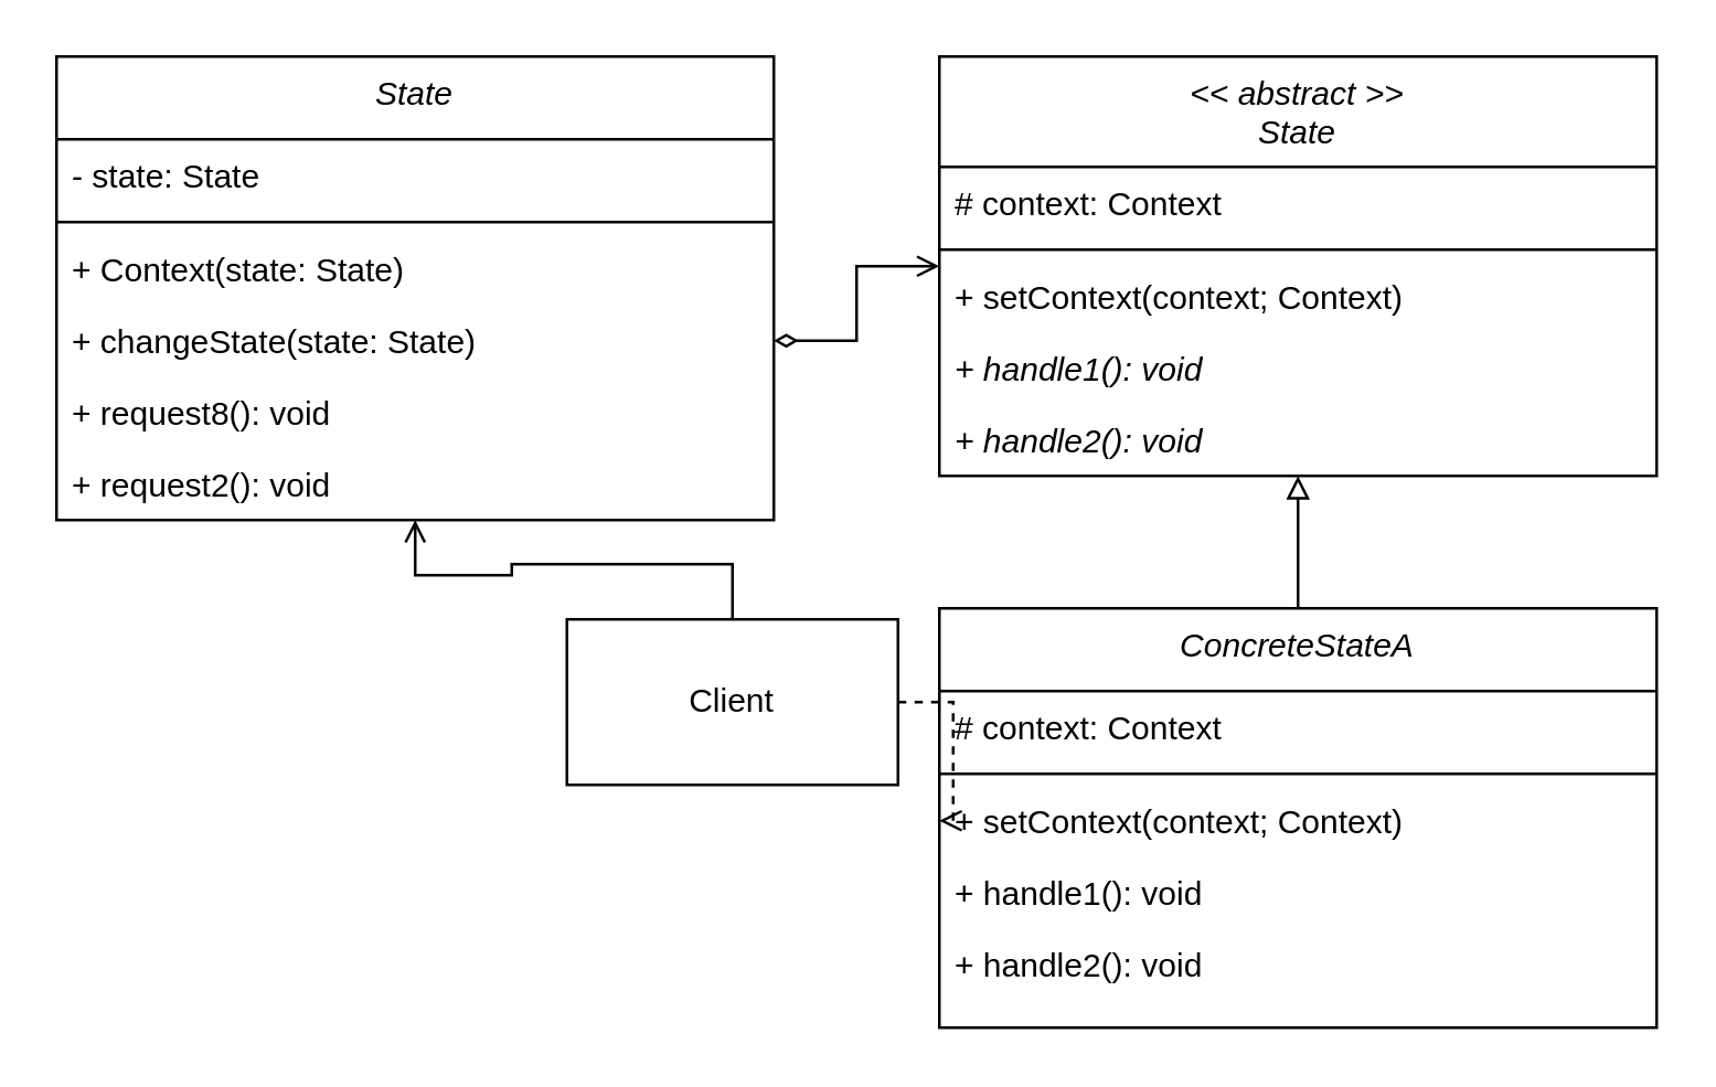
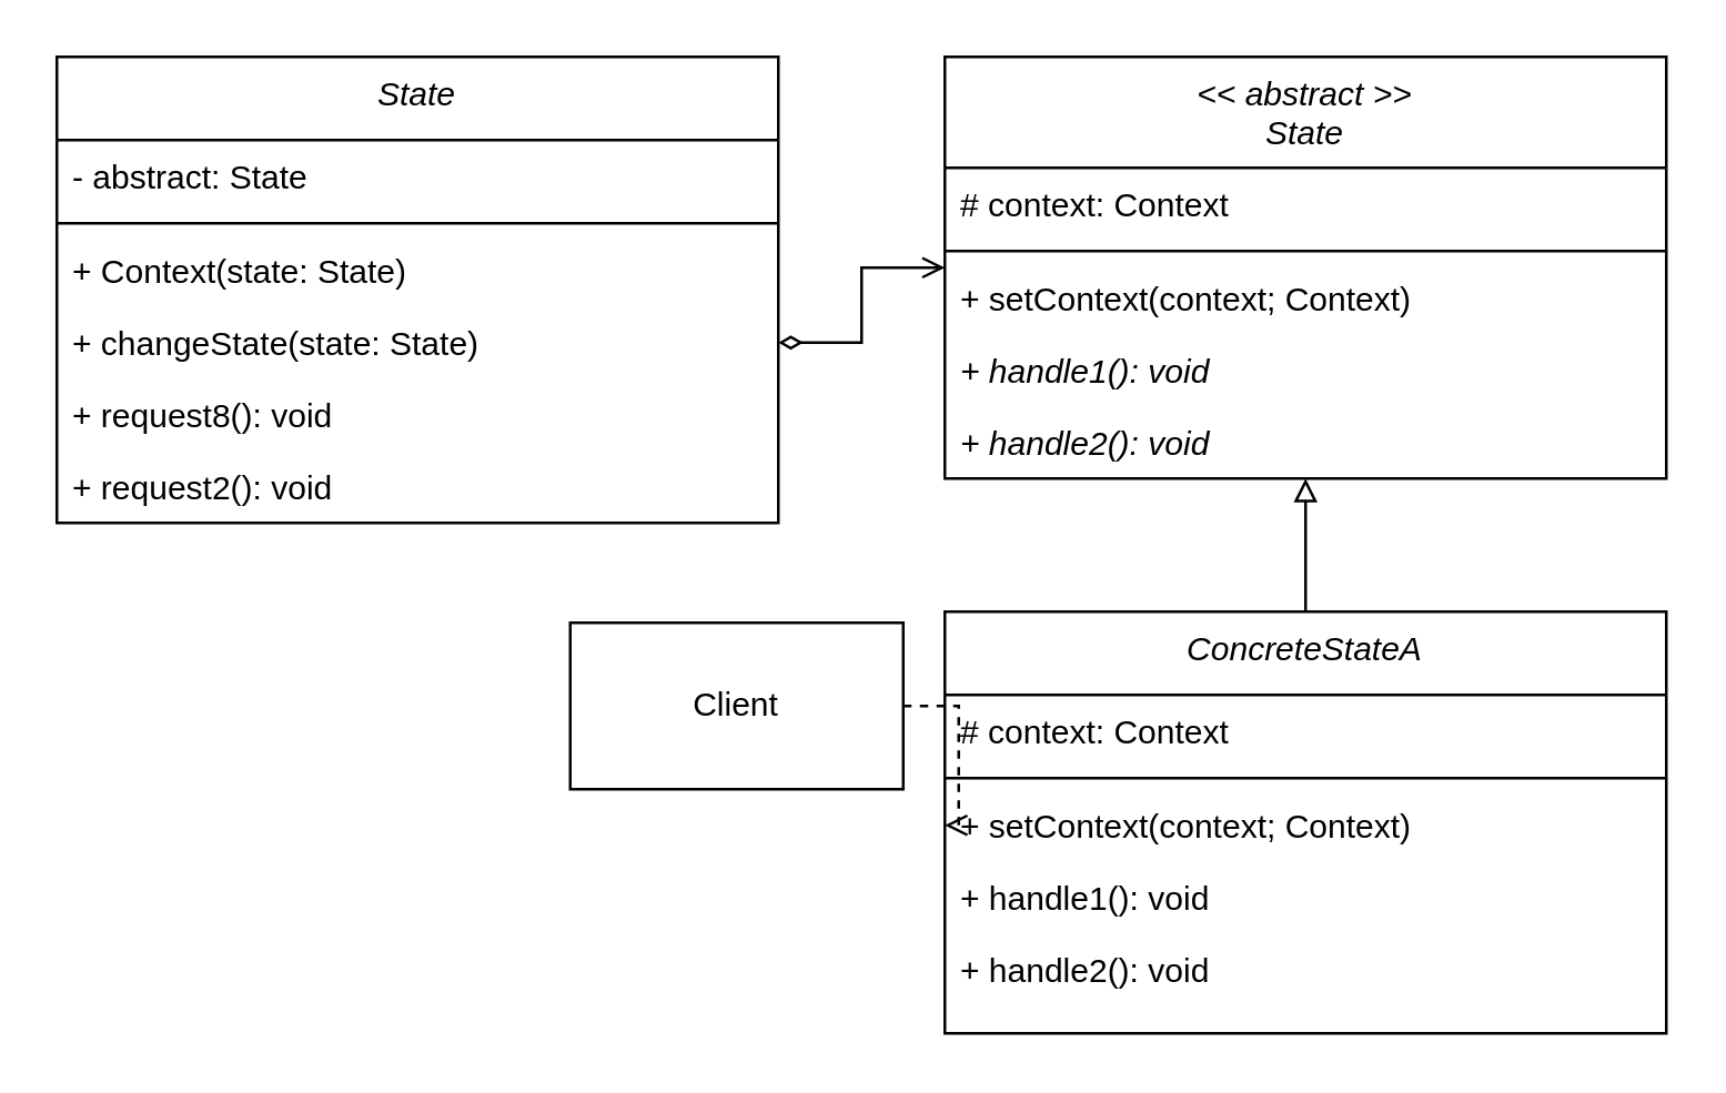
  <mxCell id="0" />
  <mxCell id="1" parent="0" />
  <mxCell id="2" value="State" style="swimlane;fontStyle=2;align=center;verticalAlign=top;childLayout=stackLayout;horizontal=1;startSize=30;horizontalStack=0;resizeParent=1;resizeLast=0;collapsible=1;marginBottom=0;rounded=0;shadow=0;strokeWidth=1;swimlaneLine=1;" vertex="1" parent="1"><mxGeometry x="20" y="20" width="260" height="168" as="geometry"><mxRectangle x="230" y="140" width="160" height="26" as="alternateBounds" /></mxGeometry></mxCell>
- <mxCell id="3" value="- state: State" style="text;align=left;verticalAlign=top;spacingLeft=4;spacingRight=4;overflow=hidden;rotatable=0;points=[[0,0.5],[1,0.5]];portConstraint=eastwest;" vertex="1" parent="2"><mxGeometry y="30" width="260" height="26" as="geometry" /></mxCell>
+ <mxCell id="3" value="- abstract: State" style="text;align=left;verticalAlign=top;spacingLeft=4;spacingRight=4;overflow=hidden;rotatable=0;points=[[0,0.5],[1,0.5]];portConstraint=eastwest;" vertex="1" parent="2"><mxGeometry y="30" width="260" height="26" as="geometry" /></mxCell>
  <mxCell id="4" value="" style="line;html=1;strokeWidth=1;align=left;verticalAlign=middle;spacingTop=-1;spacingLeft=3;spacingRight=3;rotatable=0;labelPosition=right;points=[];portConstraint=eastwest;" vertex="1" parent="2"><mxGeometry y="56" width="260" height="8" as="geometry" /></mxCell>
  <mxCell id="5" value="+ Context(state: State)" style="text;align=left;verticalAlign=top;spacingLeft=4;spacingRight=4;overflow=hidden;rotatable=0;points=[[0,0.5],[1,0.5]];portConstraint=eastwest;" vertex="1" parent="2"><mxGeometry y="64" width="260" height="26" as="geometry" /></mxCell>
  <mxCell id="6" value="+ changeState(state: State)" style="text;align=left;verticalAlign=top;spacingLeft=4;spacingRight=4;overflow=hidden;rotatable=0;points=[[0,0.5],[1,0.5]];portConstraint=eastwest;" vertex="1" parent="2"><mxGeometry y="90" width="260" height="26" as="geometry" /></mxCell>
  <mxCell id="7" value="+ request8(): void" style="text;align=left;verticalAlign=top;spacingLeft=4;spacingRight=4;overflow=hidden;rotatable=0;points=[[0,0.5],[1,0.5]];portConstraint=eastwest;" vertex="1" parent="2"><mxGeometry y="116" width="260" height="26" as="geometry" /></mxCell>
  <mxCell id="8" value="+ request2(): void" style="text;align=left;verticalAlign=top;spacingLeft=4;spacingRight=4;overflow=hidden;rotatable=0;points=[[0,0.5],[1,0.5]];portConstraint=eastwest;" vertex="1" parent="2"><mxGeometry y="142" width="260" height="26" as="geometry" /></mxCell>
  <mxCell id="9" style="edgeStyle=orthogonalEdgeStyle;rounded=0;orthogonalLoop=1;jettySize=auto;html=1;entryX=1;entryY=0.5;entryDx=0;entryDy=0;startArrow=open;startFill=0;endArrow=diamondThin;endFill=0;" edge="1" parent="1" source="10" target="6"><mxGeometry relative="1" as="geometry" /></mxCell>
  <mxCell id="10" value="&lt;&lt; abstract &gt;&gt;&#10;State" style="swimlane;fontStyle=2;align=center;verticalAlign=top;childLayout=stackLayout;horizontal=1;startSize=40;horizontalStack=0;resizeParent=1;resizeLast=0;collapsible=1;marginBottom=0;rounded=0;shadow=0;strokeWidth=1;swimlaneLine=1;" vertex="1" parent="1"><mxGeometry x="340" y="20" width="260" height="152" as="geometry"><mxRectangle x="230" y="140" width="160" height="26" as="alternateBounds" /></mxGeometry></mxCell>
  <mxCell id="11" value="# context: Context" style="text;align=left;verticalAlign=top;spacingLeft=4;spacingRight=4;overflow=hidden;rotatable=0;points=[[0,0.5],[1,0.5]];portConstraint=eastwest;" vertex="1" parent="10"><mxGeometry y="40" width="260" height="26" as="geometry" /></mxCell>
  <mxCell id="12" value="" style="line;html=1;strokeWidth=1;align=left;verticalAlign=middle;spacingTop=-1;spacingLeft=3;spacingRight=3;rotatable=0;labelPosition=right;points=[];portConstraint=eastwest;" vertex="1" parent="10"><mxGeometry y="66" width="260" height="8" as="geometry" /></mxCell>
  <mxCell id="13" value="+ setContext(context; Context)" style="text;align=left;verticalAlign=top;spacingLeft=4;spacingRight=4;overflow=hidden;rotatable=0;points=[[0,0.5],[1,0.5]];portConstraint=eastwest;" vertex="1" parent="10"><mxGeometry y="74" width="260" height="26" as="geometry" /></mxCell>
  <mxCell id="14" value="+ handle1(): void" style="text;align=left;verticalAlign=top;spacingLeft=4;spacingRight=4;overflow=hidden;rotatable=0;points=[[0,0.5],[1,0.5]];portConstraint=eastwest;fontStyle=2" vertex="1" parent="10"><mxGeometry y="100" width="260" height="26" as="geometry" /></mxCell>
  <mxCell id="15" value="+ handle2(): void" style="text;align=left;verticalAlign=top;spacingLeft=4;spacingRight=4;overflow=hidden;rotatable=0;points=[[0,0.5],[1,0.5]];portConstraint=eastwest;fontStyle=2" vertex="1" parent="10"><mxGeometry y="126" width="260" height="26" as="geometry" /></mxCell>
- <mxCell id="16" style="edgeStyle=orthogonalEdgeStyle;rounded=0;orthogonalLoop=1;jettySize=auto;html=1;startArrow=none;startFill=0;endArrow=open;endFill=0;" edge="1" parent="1" source="18" target="2"><mxGeometry relative="1" as="geometry" /></mxCell>
  <mxCell id="17" style="edgeStyle=orthogonalEdgeStyle;rounded=0;orthogonalLoop=1;jettySize=auto;html=1;entryX=0;entryY=0.5;entryDx=0;entryDy=0;startArrow=none;startFill=0;endArrow=open;endFill=0;dashed=1;" edge="1" parent="1" source="18" target="23"><mxGeometry relative="1" as="geometry" /></mxCell>
  <mxCell id="18" value="Client" style="rounded=0;whiteSpace=wrap;html=1;" vertex="1" parent="1"><mxGeometry x="205" y="224" width="120" height="60" as="geometry" /></mxCell>
  <mxCell id="19" style="edgeStyle=orthogonalEdgeStyle;rounded=0;orthogonalLoop=1;jettySize=auto;html=1;startArrow=none;startFill=0;endArrow=block;endFill=0;" edge="1" parent="1" source="20" target="10"><mxGeometry relative="1" as="geometry" /></mxCell>
  <mxCell id="20" value="ConcreteStateA" style="swimlane;fontStyle=2;align=center;verticalAlign=top;childLayout=stackLayout;horizontal=1;startSize=30;horizontalStack=0;resizeParent=1;resizeLast=0;collapsible=1;marginBottom=0;rounded=0;shadow=0;strokeWidth=1;swimlaneLine=1;" vertex="1" parent="1"><mxGeometry x="340" y="220" width="260" height="152" as="geometry"><mxRectangle x="230" y="140" width="160" height="26" as="alternateBounds" /></mxGeometry></mxCell>
  <mxCell id="21" value="# context: Context" style="text;align=left;verticalAlign=top;spacingLeft=4;spacingRight=4;overflow=hidden;rotatable=0;points=[[0,0.5],[1,0.5]];portConstraint=eastwest;" vertex="1" parent="20"><mxGeometry y="30" width="260" height="26" as="geometry" /></mxCell>
  <mxCell id="22" value="" style="line;html=1;strokeWidth=1;align=left;verticalAlign=middle;spacingTop=-1;spacingLeft=3;spacingRight=3;rotatable=0;labelPosition=right;points=[];portConstraint=eastwest;" vertex="1" parent="20"><mxGeometry y="56" width="260" height="8" as="geometry" /></mxCell>
  <mxCell id="23" value="+ setContext(context; Context)" style="text;align=left;verticalAlign=top;spacingLeft=4;spacingRight=4;overflow=hidden;rotatable=0;points=[[0,0.5],[1,0.5]];portConstraint=eastwest;" vertex="1" parent="20"><mxGeometry y="64" width="260" height="26" as="geometry" /></mxCell>
  <mxCell id="24" value="+ handle1(): void" style="text;align=left;verticalAlign=top;spacingLeft=4;spacingRight=4;overflow=hidden;rotatable=0;points=[[0,0.5],[1,0.5]];portConstraint=eastwest;fontStyle=0" vertex="1" parent="20"><mxGeometry y="90" width="260" height="26" as="geometry" /></mxCell>
  <mxCell id="25" value="+ handle2(): void" style="text;align=left;verticalAlign=top;spacingLeft=4;spacingRight=4;overflow=hidden;rotatable=0;points=[[0,0.5],[1,0.5]];portConstraint=eastwest;fontStyle=0" vertex="1" parent="20"><mxGeometry y="116" width="260" height="26" as="geometry" /></mxCell>
